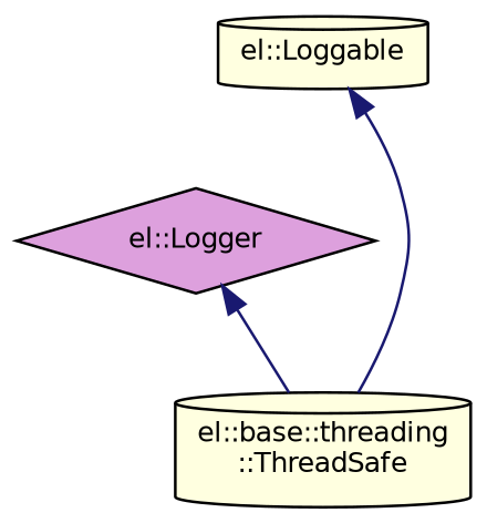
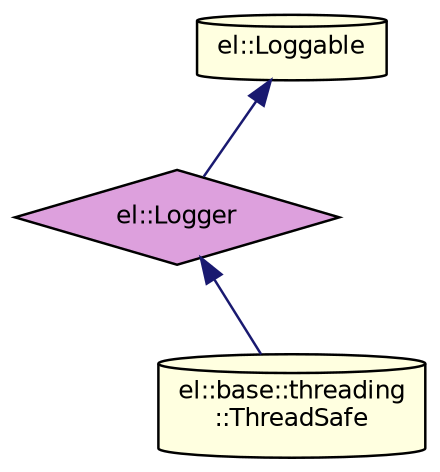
  digraph {
    node [color=black fillcolor=lightyellow fontname=Helvetica fontsize=10 shape=cylinder style=filled]
    edge [color=midnightblue dir=back fontname=Helvetica fontsize=10 labelfontname=Helvetica labelfontsize=10 style=solid]
    n1 [fillcolor=plum fontcolor=black height=0.2 label="el::Logger" shape=diamond width=0.4]
    n2 [height=0.2 label="el::base::threading\l::ThreadSafe" width=0.4]
    n3 [height=0.2 label="el::Loggable" width=0.4]
    n1 -> n2
-   n3 -> n2
+   n3 -> n1
  }
